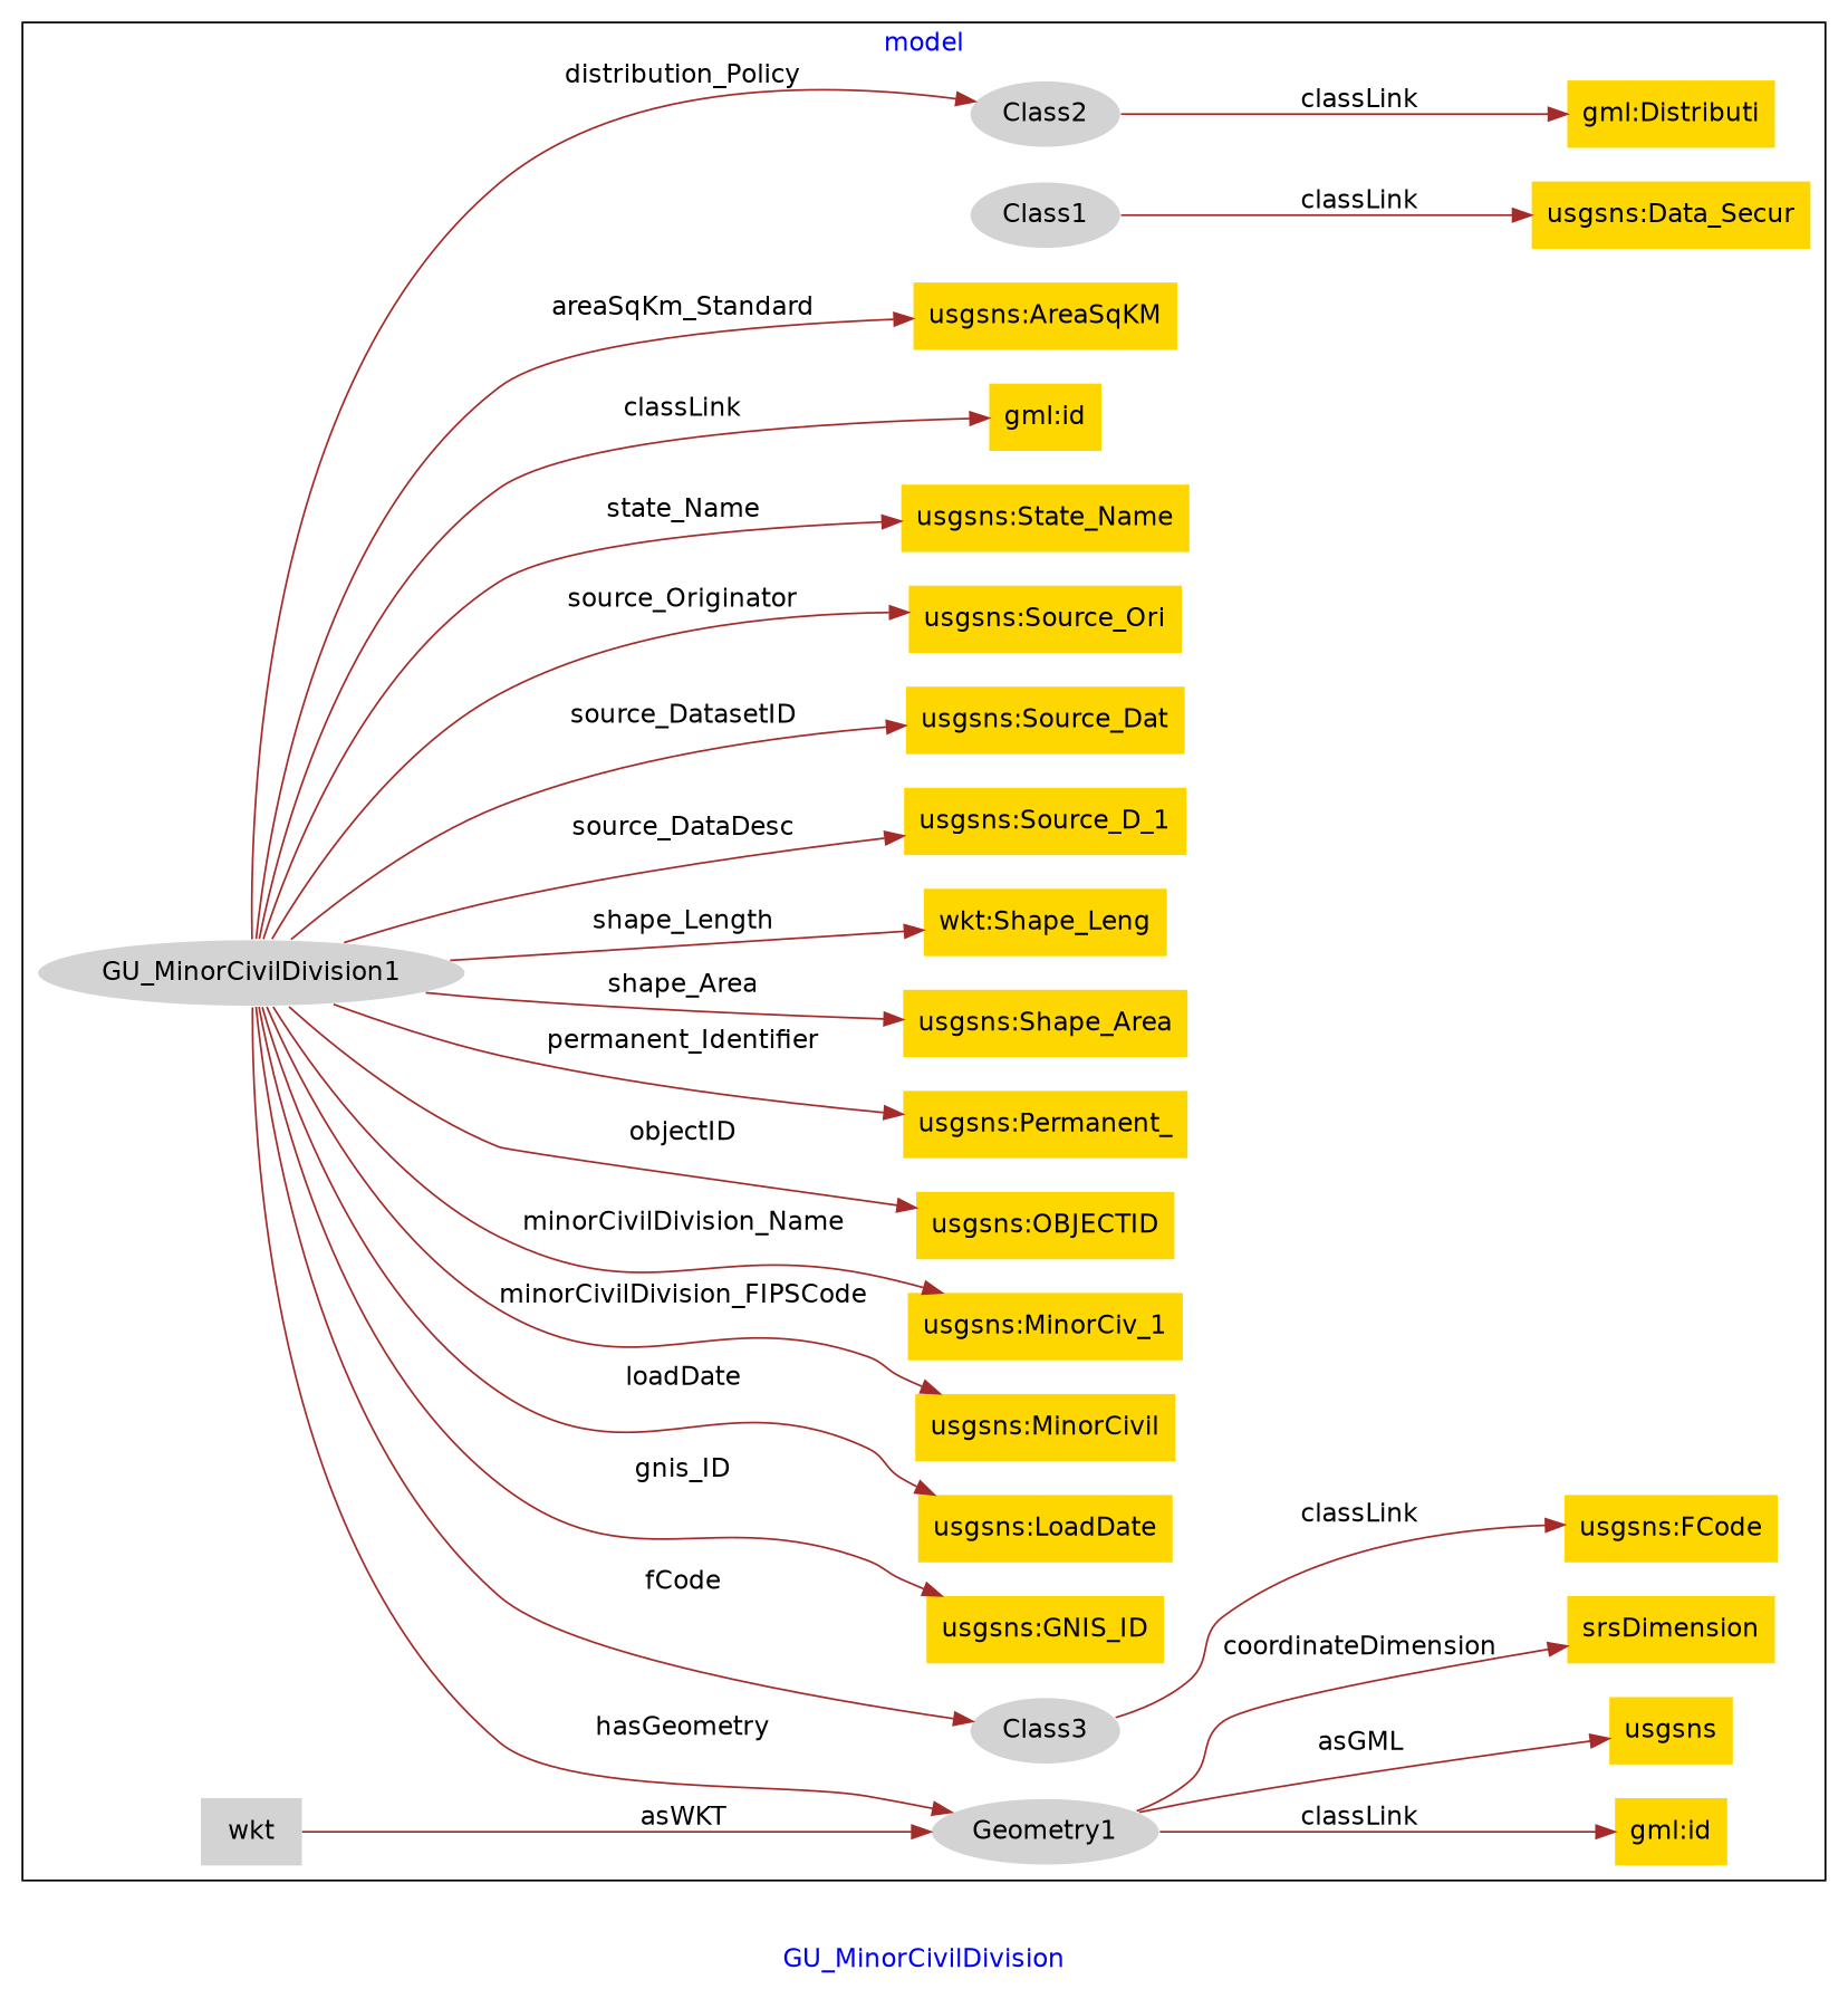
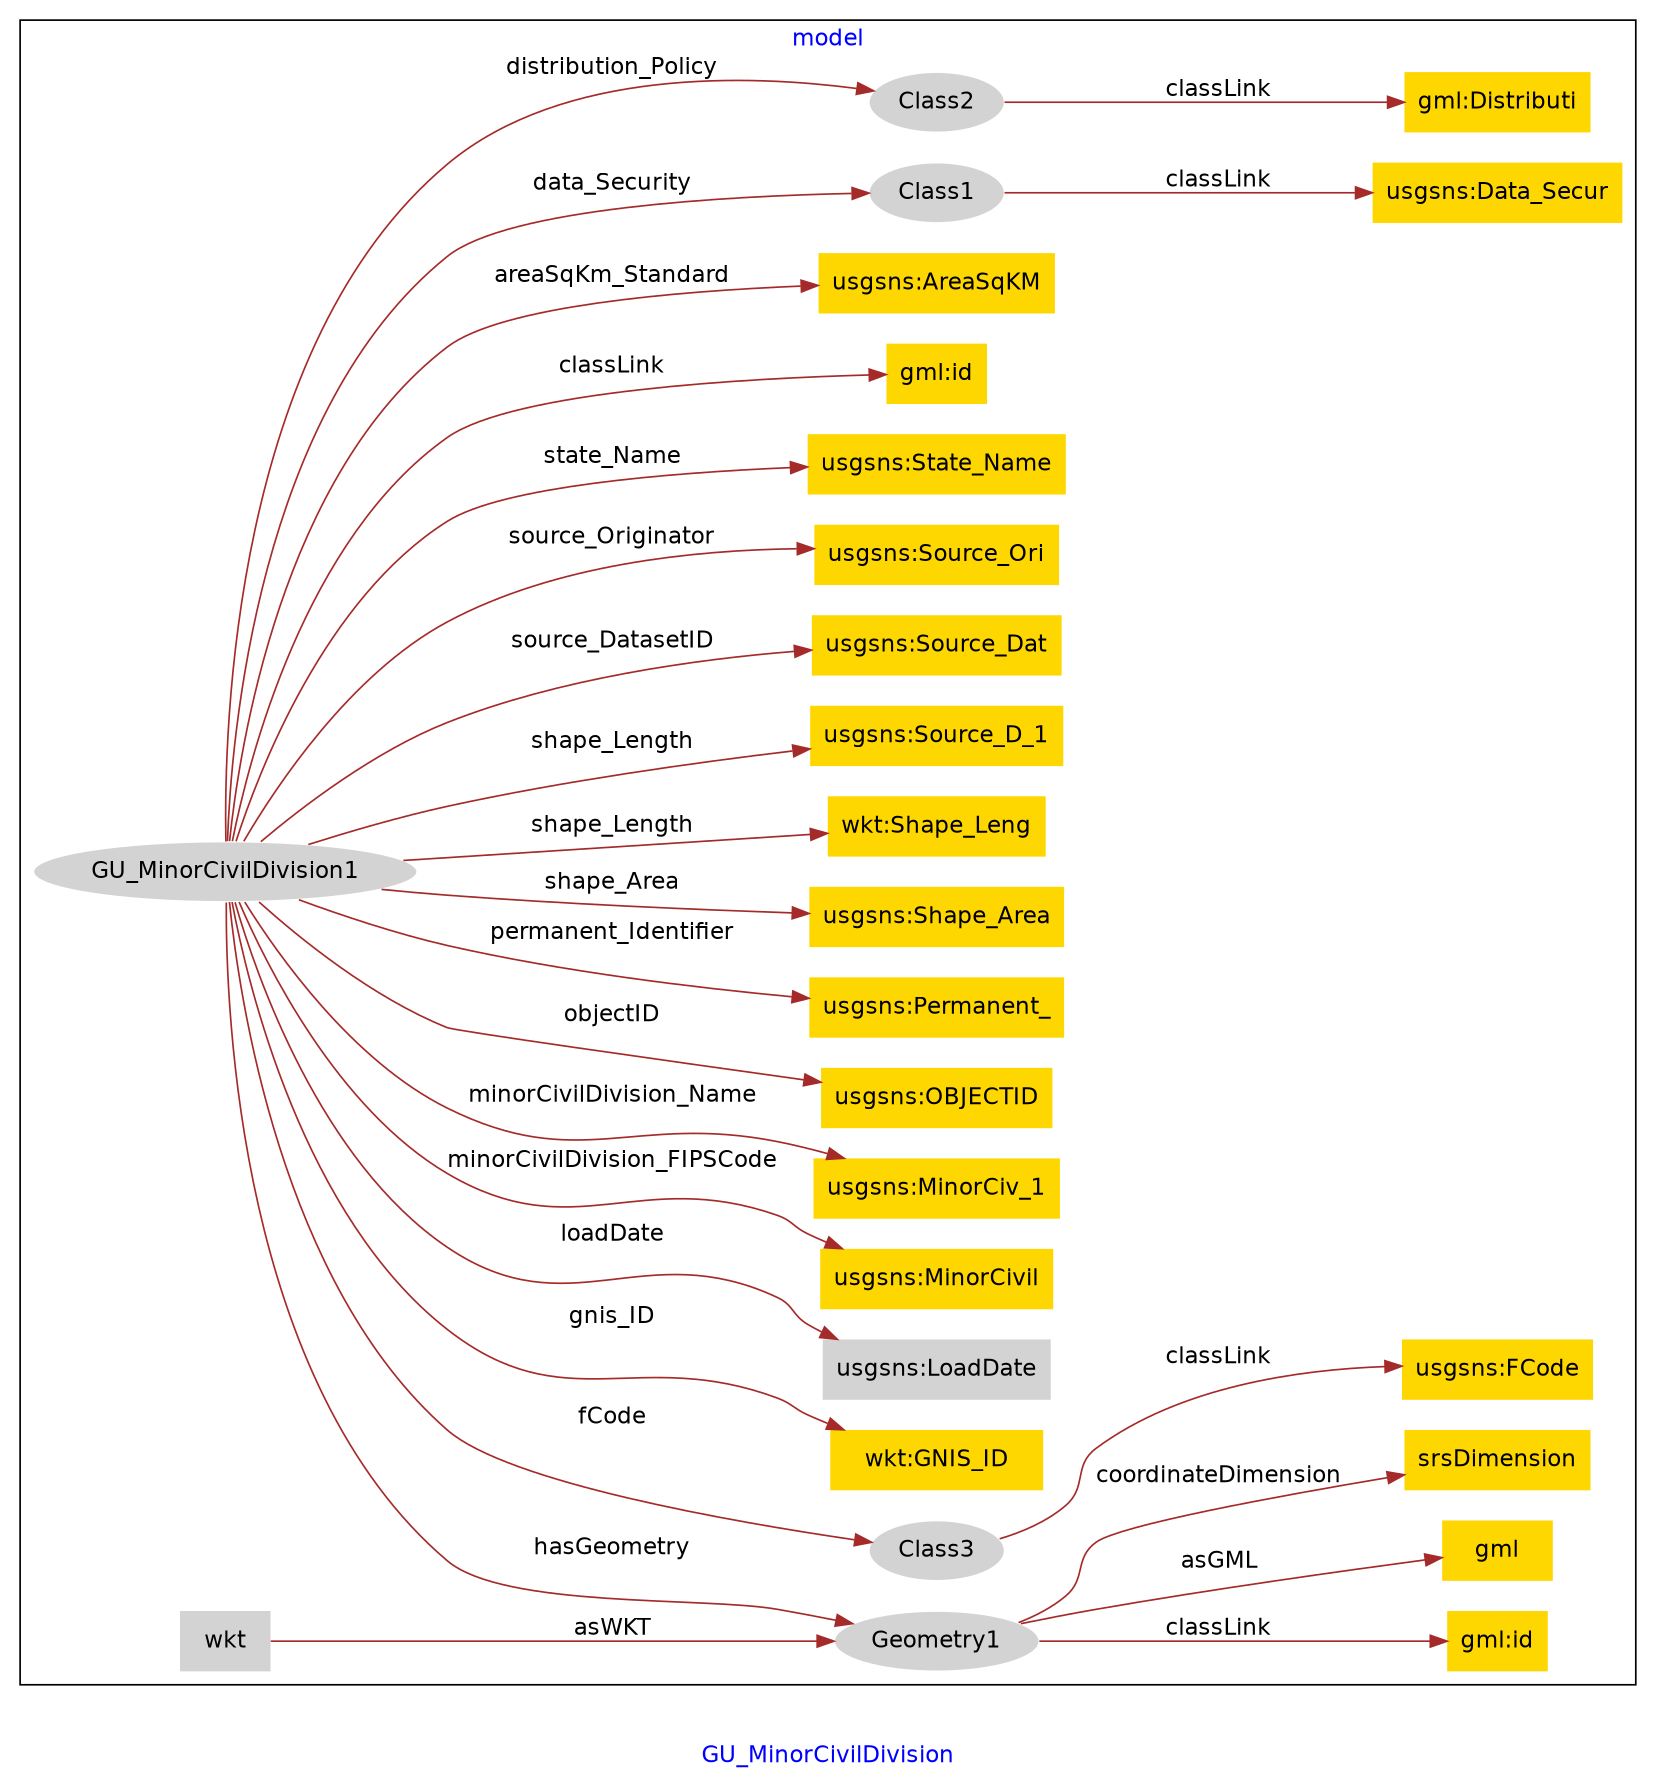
  digraph {
    fontcolor=blue
    fontname="DejaVu Sans"
    label=GU_MinorCivilDivision
    rankdir=LR
    remincross=true
    node [fillcolor=gold fontname="DejaVu Sans" style=filled shape=plaintext]
    edge [color=brown fontcolor=black fontname="DejaVu Sans"]
    n1 [color=white fillcolor=lightgray label=GU_MinorCivilDivision1 shape=""]
    n2 [label="usgsns:AreaSqKM"]
    n3 [color=white fillcolor=lightgray label=Class1 shape=""]
    n4 [color=white fillcolor=lightgray label=Class2 shape=""]
    n5 [color=white fillcolor=lightgray label=Class3 shape=""]
-   n6 [label="usgsns:GNIS_ID"]
-   n7 [label="usgsns:LoadDate"]
+   n6 [label="wkt:GNIS_ID"]
+   n7 [fillcolor=lightgray label="usgsns:LoadDate"]
    n8 [label="usgsns:MinorCivil"]
    n9 [label="usgsns:MinorCiv_1"]
    n10 [label="usgsns:OBJECTID"]
    n11 [label="usgsns:Permanent_"]
    n12 [label="usgsns:Shape_Area"]
    n13 [label="wkt:Shape_Leng"]
    n14 [label="usgsns:Source_D_1"]
    n15 [label="usgsns:Source_Dat"]
    n16 [label="usgsns:Source_Ori"]
    n17 [label="usgsns:State_Name"]
    n18 [label="gml:id"]
    n19 [color=white fillcolor=lightgray label=Geometry1 shape=""]
    n20 [label="gml:id"]
-   n21 [label=usgsns]
+   n21 [label=gml]
    n22 [fillcolor=lightgray label=wkt]
    n23 [label=srsDimension]
    n24 [label="usgsns:Data_Secur"]
    n25 [label="gml:Distributi"]
    n26 [label="usgsns:FCode"]
    subgraph cluster_1 {
      label=model
      n1
      n2
      n3
      n4
      n5
      n6
      n7
      n8
      n9
      n10
      n11
      n12
      n13
      n14
      n15
      n16
      n17
      n18
      n19
      n20
      n21
      n22
      n23
      n24
      n25
      n26
    }
    n1 -> n2 [label=areaSqKm_Standard]
+   n1 -> n3 [label=data_Security]
    n1 -> n4 [label=distribution_Policy]
    n1 -> n5 [label=fCode]
    n1 -> n6 [label=gnis_ID]
    n1 -> n7 [label=loadDate]
    n1 -> n8 [label=minorCivilDivision_FIPSCode]
    n1 -> n9 [label=minorCivilDivision_Name]
    n1 -> n10 [label=objectID]
    n1 -> n11 [label=permanent_Identifier]
    n1 -> n12 [label=shape_Area]
    n1 -> n13 [label=shape_Length]
-   n1 -> n14 [label=source_DataDesc]
+   n1 -> n14 [label=shape_Length]
    n1 -> n15 [label=source_DatasetID]
    n1 -> n16 [label=source_Originator]
    n1 -> n17 [label=state_Name]
    n1 -> n18 [label=classLink]
    n1 -> n19 [label=hasGeometry]
    n3 -> n24 [label=classLink]
    n4 -> n25 [label=classLink]
    n5 -> n26 [label=classLink]
    n19 -> n20 [label=classLink]
    n19 -> n21 [label=asGML]
    n19 -> n23 [label=coordinateDimension]
    n22 -> n19 [label=asWKT]
  }
